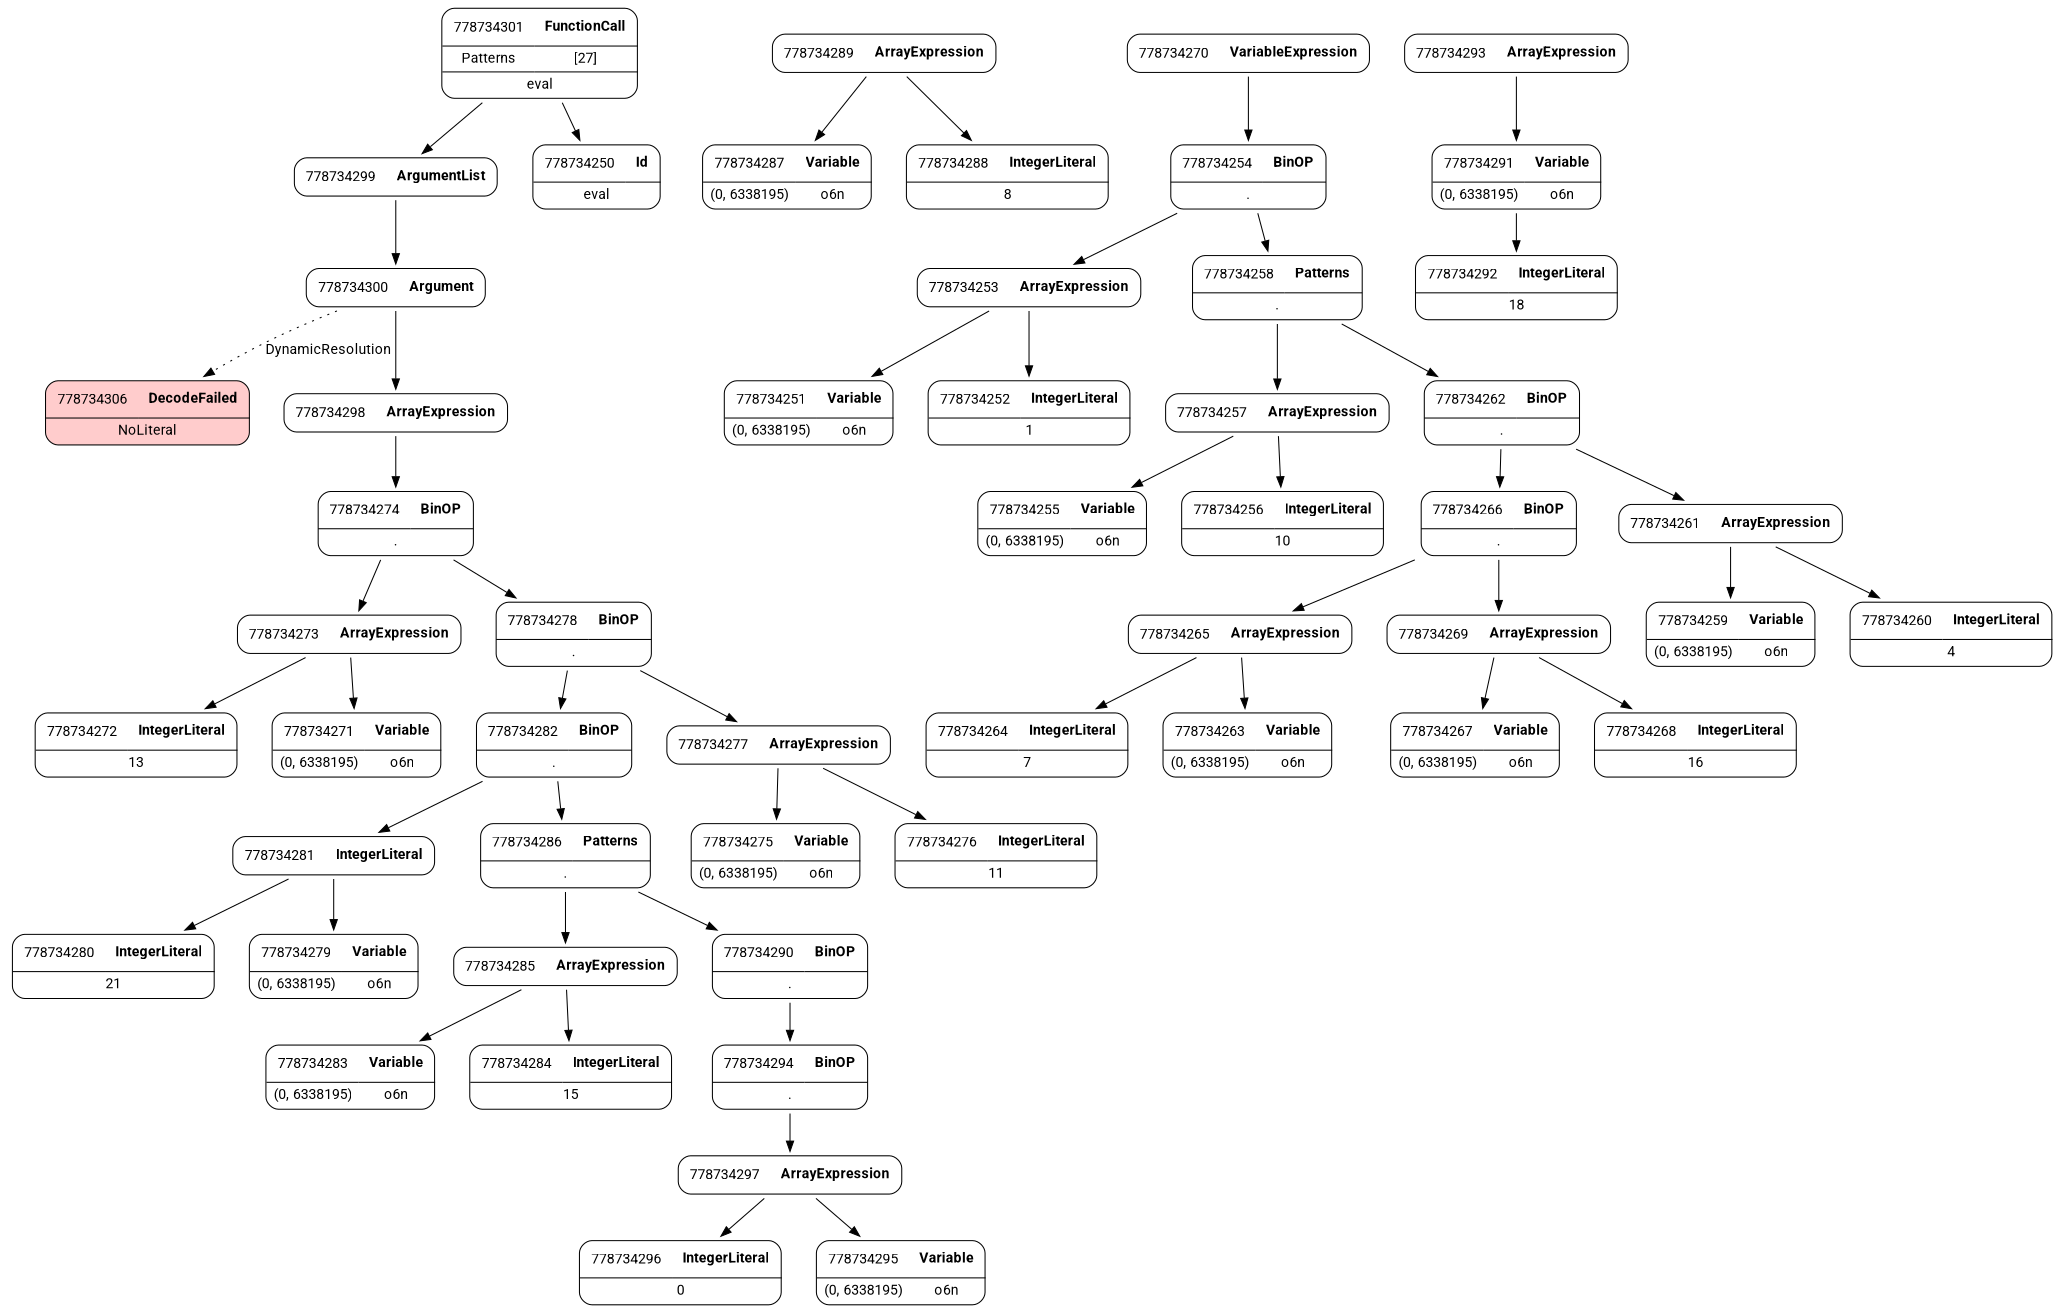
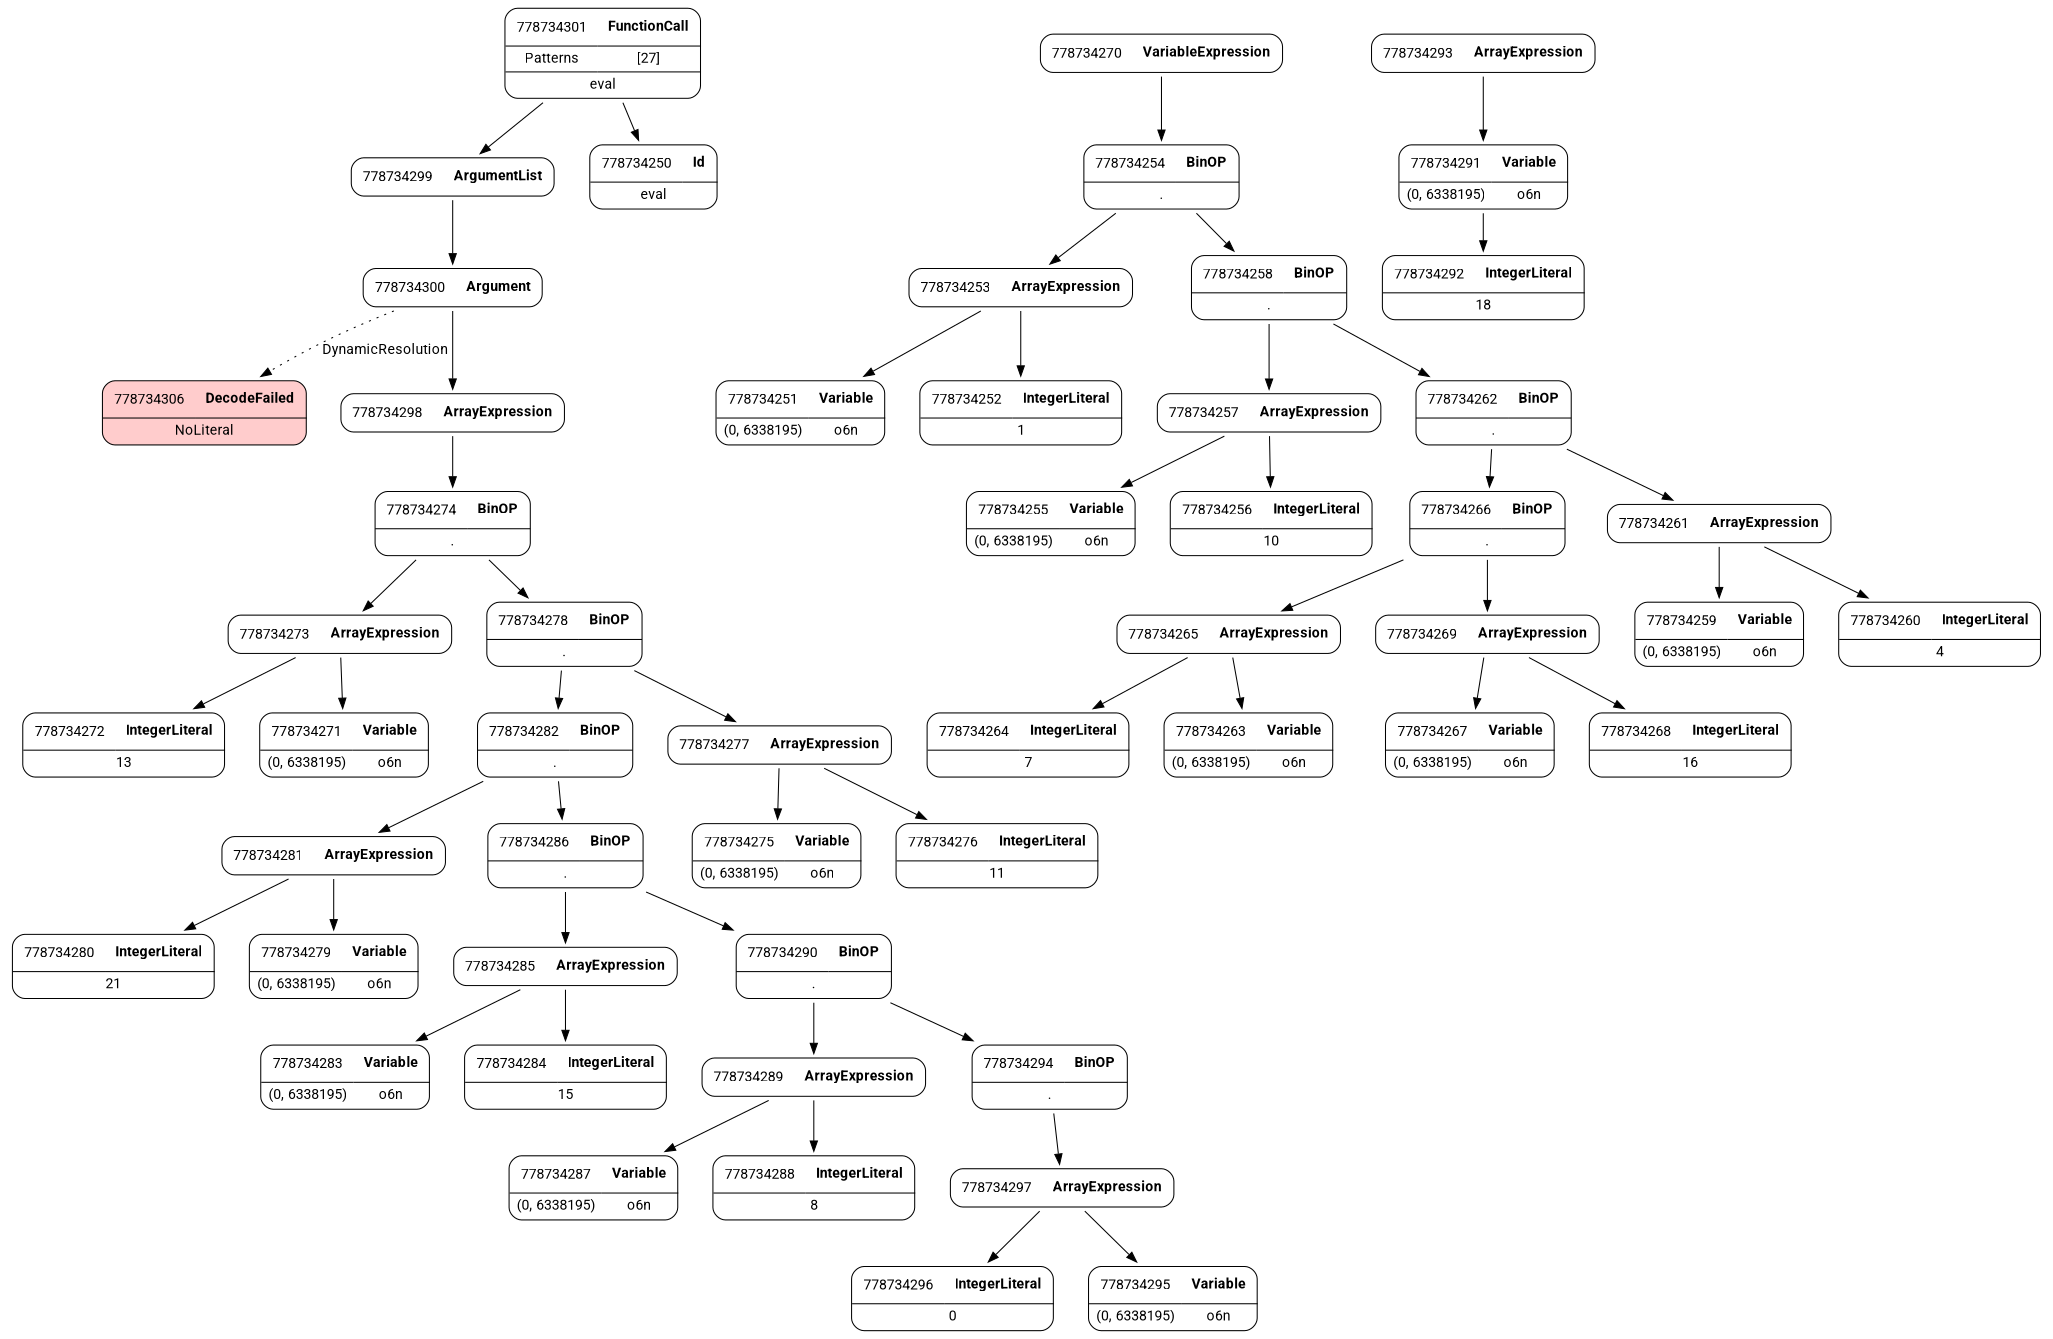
  digraph {
    fontname=Roboto
    node [fontname=Roboto shape=none]
    edge [fontname=Roboto weight=2]
    n1 [label=<<TABLE border='1' cellspacing='0' cellpadding='10' style='rounded' bgcolor='#FFCCCC' ><TR><TD border='0'>778734306</TD><TD border='0'><B>DecodeFailed</B></TD></TR><HR/><TR><TD border='0' cellpadding='5' colspan='2'>NoLiteral</TD></TR></TABLE>>]
    n2 [label=<<TABLE border='1' cellspacing='0' cellpadding='10' style='rounded' ><TR><TD border='0'>778734282</TD><TD border='0'><B>BinOP</B></TD></TR><HR/><TR><TD border='0' cellpadding='5' colspan='2'>.</TD></TR></TABLE>>]
-   n3 [label=<<TABLE border='1' cellspacing='0' cellpadding='10' style='rounded' ><TR><TD border='0'>778734281</TD><TD border='0'><B>IntegerLiteral</B></TD></TR></TABLE>>]
-   n4 [label=<<TABLE border='1' cellspacing='0' cellpadding='10' style='rounded' ><TR><TD border='0'>778734286</TD><TD border='0'><B>Patterns</B></TD></TR><HR/><TR><TD border='0' cellpadding='5' colspan='2'>.</TD></TR></TABLE>>]
+   n3 [label=<<TABLE border='1' cellspacing='0' cellpadding='10' style='rounded' ><TR><TD border='0'>778734281</TD><TD border='0'><B>ArrayExpression</B></TD></TR></TABLE>>]
+   n4 [label=<<TABLE border='1' cellspacing='0' cellpadding='10' style='rounded' ><TR><TD border='0'>778734286</TD><TD border='0'><B>BinOP</B></TD></TR><HR/><TR><TD border='0' cellpadding='5' colspan='2'>.</TD></TR></TABLE>>]
    n5 [label=<<TABLE border='1' cellspacing='0' cellpadding='10' style='rounded' ><TR><TD border='0'>778734280</TD><TD border='0'><B>IntegerLiteral</B></TD></TR><HR/><TR><TD border='0' cellpadding='5' colspan='2'>21</TD></TR></TABLE>>]
    n6 [label=<<TABLE border='1' cellspacing='0' cellpadding='10' style='rounded' ><TR><TD border='0'>778734279</TD><TD border='0'><B>Variable</B></TD></TR><HR/><TR><TD border='0' cellpadding='5'>(0, 6338195)</TD><TD border='0' cellpadding='5'>o6n</TD></TR></TABLE>>]
    n7 [label=<<TABLE border='1' cellspacing='0' cellpadding='10' style='rounded' ><TR><TD border='0'>778734285</TD><TD border='0'><B>ArrayExpression</B></TD></TR></TABLE>>]
    n8 [label=<<TABLE border='1' cellspacing='0' cellpadding='10' style='rounded' ><TR><TD border='0'>778734290</TD><TD border='0'><B>BinOP</B></TD></TR><HR/><TR><TD border='0' cellpadding='5' colspan='2'>.</TD></TR></TABLE>>]
    n9 [label=<<TABLE border='1' cellspacing='0' cellpadding='10' style='rounded' ><TR><TD border='0'>778734283</TD><TD border='0'><B>Variable</B></TD></TR><HR/><TR><TD border='0' cellpadding='5'>(0, 6338195)</TD><TD border='0' cellpadding='5'>o6n</TD></TR></TABLE>>]
    n10 [label=<<TABLE border='1' cellspacing='0' cellpadding='10' style='rounded' ><TR><TD border='0'>778734284</TD><TD border='0'><B>IntegerLiteral</B></TD></TR><HR/><TR><TD border='0' cellpadding='5' colspan='2'>15</TD></TR></TABLE>>]
    n11 [label=<<TABLE border='1' cellspacing='0' cellpadding='10' style='rounded' ><TR><TD border='0'>778734289</TD><TD border='0'><B>ArrayExpression</B></TD></TR></TABLE>>]
    n12 [label=<<TABLE border='1' cellspacing='0' cellpadding='10' style='rounded' ><TR><TD border='0'>778734294</TD><TD border='0'><B>BinOP</B></TD></TR><HR/><TR><TD border='0' cellpadding='5' colspan='2'>.</TD></TR></TABLE>>]
    n13 [label=<<TABLE border='1' cellspacing='0' cellpadding='10' style='rounded' ><TR><TD border='0'>778734287</TD><TD border='0'><B>Variable</B></TD></TR><HR/><TR><TD border='0' cellpadding='5'>(0, 6338195)</TD><TD border='0' cellpadding='5'>o6n</TD></TR></TABLE>>]
    n14 [label=<<TABLE border='1' cellspacing='0' cellpadding='10' style='rounded' ><TR><TD border='0'>778734288</TD><TD border='0'><B>IntegerLiteral</B></TD></TR><HR/><TR><TD border='0' cellpadding='5' colspan='2'>8</TD></TR></TABLE>>]
    n15 [label=<<TABLE border='1' cellspacing='0' cellpadding='10' style='rounded' ><TR><TD border='0'>778734297</TD><TD border='0'><B>ArrayExpression</B></TD></TR></TABLE>>]
    n16 [label=<<TABLE border='1' cellspacing='0' cellpadding='10' style='rounded' ><TR><TD border='0'>778734274</TD><TD border='0'><B>BinOP</B></TD></TR><HR/><TR><TD border='0' cellpadding='5' colspan='2'>.</TD></TR></TABLE>>]
    n17 [label=<<TABLE border='1' cellspacing='0' cellpadding='10' style='rounded' ><TR><TD border='0'>778734273</TD><TD border='0'><B>ArrayExpression</B></TD></TR></TABLE>>]
    n18 [label=<<TABLE border='1' cellspacing='0' cellpadding='10' style='rounded' ><TR><TD border='0'>778734278</TD><TD border='0'><B>BinOP</B></TD></TR><HR/><TR><TD border='0' cellpadding='5' colspan='2'>.</TD></TR></TABLE>>]
    n19 [label=<<TABLE border='1' cellspacing='0' cellpadding='10' style='rounded' ><TR><TD border='0'>778734272</TD><TD border='0'><B>IntegerLiteral</B></TD></TR><HR/><TR><TD border='0' cellpadding='5' colspan='2'>13</TD></TR></TABLE>>]
    n20 [label=<<TABLE border='1' cellspacing='0' cellpadding='10' style='rounded' ><TR><TD border='0'>778734271</TD><TD border='0'><B>Variable</B></TD></TR><HR/><TR><TD border='0' cellpadding='5'>(0, 6338195)</TD><TD border='0' cellpadding='5'>o6n</TD></TR></TABLE>>]
    n21 [label=<<TABLE border='1' cellspacing='0' cellpadding='10' style='rounded' ><TR><TD border='0'>778734277</TD><TD border='0'><B>ArrayExpression</B></TD></TR></TABLE>>]
    n22 [label=<<TABLE border='1' cellspacing='0' cellpadding='10' style='rounded' ><TR><TD border='0'>778734275</TD><TD border='0'><B>Variable</B></TD></TR><HR/><TR><TD border='0' cellpadding='5'>(0, 6338195)</TD><TD border='0' cellpadding='5'>o6n</TD></TR></TABLE>>]
    n23 [label=<<TABLE border='1' cellspacing='0' cellpadding='10' style='rounded' ><TR><TD border='0'>778734276</TD><TD border='0'><B>IntegerLiteral</B></TD></TR><HR/><TR><TD border='0' cellpadding='5' colspan='2'>11</TD></TR></TABLE>>]
    n24 [label=<<TABLE border='1' cellspacing='0' cellpadding='10' style='rounded' ><TR><TD border='0'>778734298</TD><TD border='0'><B>ArrayExpression</B></TD></TR></TABLE>>]
    n25 [label=<<TABLE border='1' cellspacing='0' cellpadding='10' style='rounded' ><TR><TD border='0'>778734270</TD><TD border='0'><B>VariableExpression</B></TD></TR></TABLE>>]
    n26 [label=<<TABLE border='1' cellspacing='0' cellpadding='10' style='rounded' ><TR><TD border='0'>778734254</TD><TD border='0'><B>BinOP</B></TD></TR><HR/><TR><TD border='0' cellpadding='5' colspan='2'>.</TD></TR></TABLE>>]
    n27 [label=<<TABLE border='1' cellspacing='0' cellpadding='10' style='rounded' ><TR><TD border='0'>778734253</TD><TD border='0'><B>ArrayExpression</B></TD></TR></TABLE>>]
-   n28 [label=<<TABLE border='1' cellspacing='0' cellpadding='10' style='rounded' ><TR><TD border='0'>778734258</TD><TD border='0'><B>Patterns</B></TD></TR><HR/><TR><TD border='0' cellpadding='5' colspan='2'>.</TD></TR></TABLE>>]
+   n28 [label=<<TABLE border='1' cellspacing='0' cellpadding='10' style='rounded' ><TR><TD border='0'>778734258</TD><TD border='0'><B>BinOP</B></TD></TR><HR/><TR><TD border='0' cellpadding='5' colspan='2'>.</TD></TR></TABLE>>]
    n29 [label=<<TABLE border='1' cellspacing='0' cellpadding='10' style='rounded' ><TR><TD border='0'>778734299</TD><TD border='0'><B>ArgumentList</B></TD></TR></TABLE>>]
    n30 [label=<<TABLE border='1' cellspacing='0' cellpadding='10' style='rounded' ><TR><TD border='0'>778734300</TD><TD border='0'><B>Argument</B></TD></TR></TABLE>>]
    n31 [label=<<TABLE border='1' cellspacing='0' cellpadding='10' style='rounded' ><TR><TD border='0'>778734296</TD><TD border='0'><B>IntegerLiteral</B></TD></TR><HR/><TR><TD border='0' cellpadding='5' colspan='2'>0</TD></TR></TABLE>>]
    n32 [label=<<TABLE border='1' cellspacing='0' cellpadding='10' style='rounded' ><TR><TD border='0'>778734295</TD><TD border='0'><B>Variable</B></TD></TR><HR/><TR><TD border='0' cellpadding='5'>(0, 6338195)</TD><TD border='0' cellpadding='5'>o6n</TD></TR></TABLE>>]
    n33 [label=<<TABLE border='1' cellspacing='0' cellpadding='10' style='rounded' ><TR><TD border='0'>778734301</TD><TD border='0'><B>FunctionCall</B></TD></TR><HR/><TR><TD border='0' cellpadding='5'>Patterns</TD><TD border='0' cellpadding='5'>[27]</TD></TR><HR/><TR><TD border='0' cellpadding='5' colspan='2'>eval</TD></TR></TABLE>>]
    n34 [label=<<TABLE border='1' cellspacing='0' cellpadding='10' style='rounded' ><TR><TD border='0'>778734250</TD><TD border='0'><B>Id</B></TD></TR><HR/><TR><TD border='0' cellpadding='5' colspan='2'>eval</TD></TR></TABLE>>]
    n35 [label=<<TABLE border='1' cellspacing='0' cellpadding='10' style='rounded' ><TR><TD border='0'>778734293</TD><TD border='0'><B>ArrayExpression</B></TD></TR></TABLE>>]
    n36 [label=<<TABLE border='1' cellspacing='0' cellpadding='10' style='rounded' ><TR><TD border='0'>778734291</TD><TD border='0'><B>Variable</B></TD></TR><HR/><TR><TD border='0' cellpadding='5'>(0, 6338195)</TD><TD border='0' cellpadding='5'>o6n</TD></TR></TABLE>>]
    n37 [label=<<TABLE border='1' cellspacing='0' cellpadding='10' style='rounded' ><TR><TD border='0'>778734292</TD><TD border='0'><B>IntegerLiteral</B></TD></TR><HR/><TR><TD border='0' cellpadding='5' colspan='2'>18</TD></TR></TABLE>>]
    n38 [label=<<TABLE border='1' cellspacing='0' cellpadding='10' style='rounded' ><TR><TD border='0'>778734251</TD><TD border='0'><B>Variable</B></TD></TR><HR/><TR><TD border='0' cellpadding='5'>(0, 6338195)</TD><TD border='0' cellpadding='5'>o6n</TD></TR></TABLE>>]
    n39 [label=<<TABLE border='1' cellspacing='0' cellpadding='10' style='rounded' ><TR><TD border='0'>778734252</TD><TD border='0'><B>IntegerLiteral</B></TD></TR><HR/><TR><TD border='0' cellpadding='5' colspan='2'>1</TD></TR></TABLE>>]
    n40 [label=<<TABLE border='1' cellspacing='0' cellpadding='10' style='rounded' ><TR><TD border='0'>778734257</TD><TD border='0'><B>ArrayExpression</B></TD></TR></TABLE>>]
    n41 [label=<<TABLE border='1' cellspacing='0' cellpadding='10' style='rounded' ><TR><TD border='0'>778734262</TD><TD border='0'><B>BinOP</B></TD></TR><HR/><TR><TD border='0' cellpadding='5' colspan='2'>.</TD></TR></TABLE>>]
    n42 [label=<<TABLE border='1' cellspacing='0' cellpadding='10' style='rounded' ><TR><TD border='0'>778734255</TD><TD border='0'><B>Variable</B></TD></TR><HR/><TR><TD border='0' cellpadding='5'>(0, 6338195)</TD><TD border='0' cellpadding='5'>o6n</TD></TR></TABLE>>]
    n43 [label=<<TABLE border='1' cellspacing='0' cellpadding='10' style='rounded' ><TR><TD border='0'>778734256</TD><TD border='0'><B>IntegerLiteral</B></TD></TR><HR/><TR><TD border='0' cellpadding='5' colspan='2'>10</TD></TR></TABLE>>]
    n44 [label=<<TABLE border='1' cellspacing='0' cellpadding='10' style='rounded' ><TR><TD border='0'>778734266</TD><TD border='0'><B>BinOP</B></TD></TR><HR/><TR><TD border='0' cellpadding='5' colspan='2'>.</TD></TR></TABLE>>]
    n45 [label=<<TABLE border='1' cellspacing='0' cellpadding='10' style='rounded' ><TR><TD border='0'>778734261</TD><TD border='0'><B>ArrayExpression</B></TD></TR></TABLE>>]
    n46 [label=<<TABLE border='1' cellspacing='0' cellpadding='10' style='rounded' ><TR><TD border='0'>778734265</TD><TD border='0'><B>ArrayExpression</B></TD></TR></TABLE>>]
    n47 [label=<<TABLE border='1' cellspacing='0' cellpadding='10' style='rounded' ><TR><TD border='0'>778734269</TD><TD border='0'><B>ArrayExpression</B></TD></TR></TABLE>>]
    n48 [label=<<TABLE border='1' cellspacing='0' cellpadding='10' style='rounded' ><TR><TD border='0'>778734264</TD><TD border='0'><B>IntegerLiteral</B></TD></TR><HR/><TR><TD border='0' cellpadding='5' colspan='2'>7</TD></TR></TABLE>>]
    n49 [label=<<TABLE border='1' cellspacing='0' cellpadding='10' style='rounded' ><TR><TD border='0'>778734263</TD><TD border='0'><B>Variable</B></TD></TR><HR/><TR><TD border='0' cellpadding='5'>(0, 6338195)</TD><TD border='0' cellpadding='5'>o6n</TD></TR></TABLE>>]
    n50 [label=<<TABLE border='1' cellspacing='0' cellpadding='10' style='rounded' ><TR><TD border='0'>778734267</TD><TD border='0'><B>Variable</B></TD></TR><HR/><TR><TD border='0' cellpadding='5'>(0, 6338195)</TD><TD border='0' cellpadding='5'>o6n</TD></TR></TABLE>>]
    n51 [label=<<TABLE border='1' cellspacing='0' cellpadding='10' style='rounded' ><TR><TD border='0'>778734268</TD><TD border='0'><B>IntegerLiteral</B></TD></TR><HR/><TR><TD border='0' cellpadding='5' colspan='2'>16</TD></TR></TABLE>>]
    n52 [label=<<TABLE border='1' cellspacing='0' cellpadding='10' style='rounded' ><TR><TD border='0'>778734259</TD><TD border='0'><B>Variable</B></TD></TR><HR/><TR><TD border='0' cellpadding='5'>(0, 6338195)</TD><TD border='0' cellpadding='5'>o6n</TD></TR></TABLE>>]
    n53 [label=<<TABLE border='1' cellspacing='0' cellpadding='10' style='rounded' ><TR><TD border='0'>778734260</TD><TD border='0'><B>IntegerLiteral</B></TD></TR><HR/><TR><TD border='0' cellpadding='5' colspan='2'>4</TD></TR></TABLE>>]
    n2 -> n3
    n2 -> n4
    n3 -> n5
    n3 -> n6
    n4 -> n7
    n4 -> n8
    n7 -> n9
    n7 -> n10
+   n8 -> n11
    n8 -> n12
    n11 -> n13
    n11 -> n14
    n12 -> n15
    n15 -> n31
    n15 -> n32
    n16 -> n17
    n16 -> n18
    n17 -> n19
    n17 -> n20
    n18 -> n2
    n18 -> n21
    n21 -> n22
    n21 -> n23
    n24 -> n16
    n25 -> n26
    n26 -> n27
    n26 -> n28
    n27 -> n38
    n27 -> n39
    n28 -> n40
    n28 -> n41
    n29 -> n30
    n30 -> n1 [label=DynamicResolution style=dotted weight=""]
    n30 -> n24
    n33 -> n29
    n33 -> n34
    n35 -> n36
    n36 -> n37
    n40 -> n42
    n40 -> n43
    n41 -> n44
    n41 -> n45
    n44 -> n46
    n44 -> n47
    n45 -> n52
    n45 -> n53
    n46 -> n48
    n46 -> n49
    n47 -> n50
    n47 -> n51
  }
